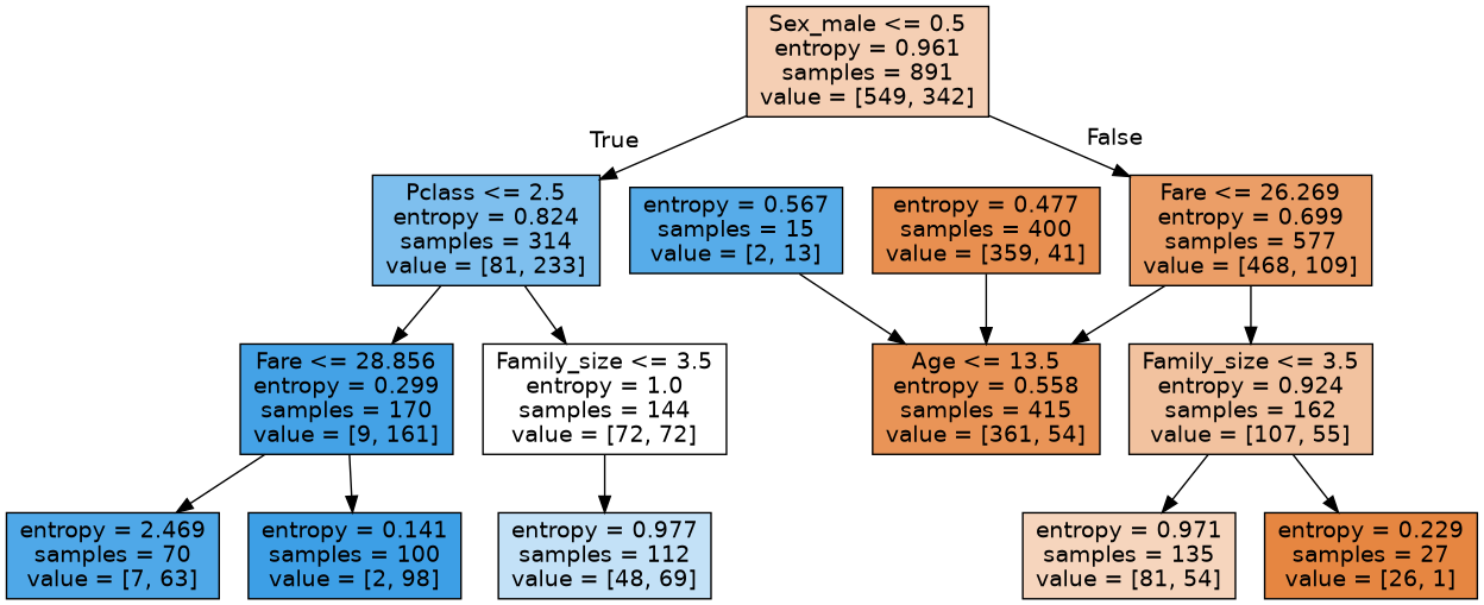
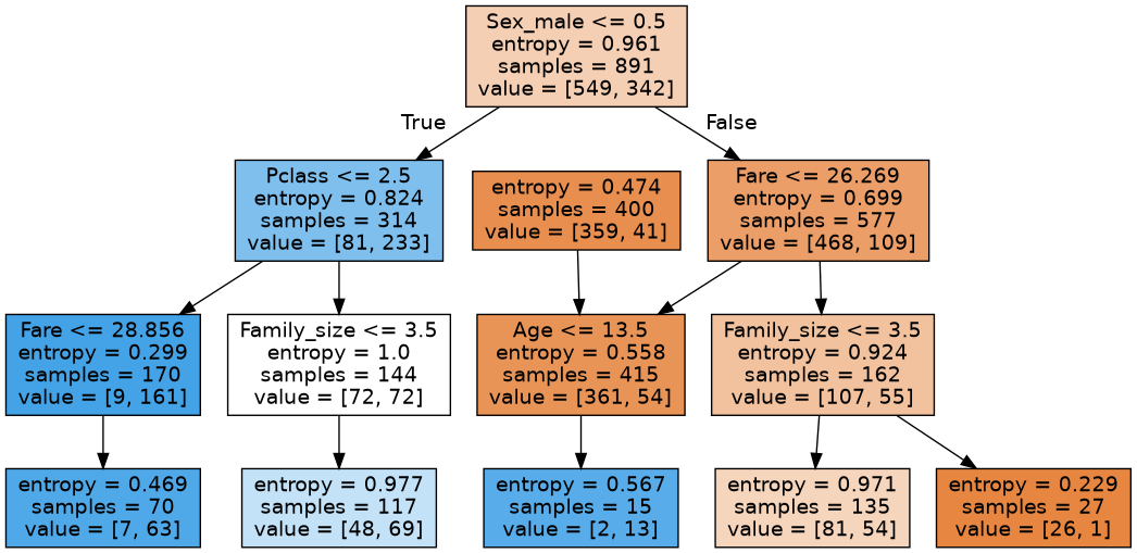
  digraph {
    node [color=black fontname=helvetica shape=box style=filled]
    edge [fontname=helvetica]
    n1 [fillcolor="#f5cfb4" label="Sex_male <= 0.5\nentropy = 0.961\nsamples = 891\nvalue = [549, 342]"]
    n2 [fillcolor="#7ebfee" label="Pclass <= 2.5\nentropy = 0.824\nsamples = 314\nvalue = [81, 233]"]
    n3 [fillcolor="#eb9e67" label="Fare <= 26.269\nentropy = 0.699\nsamples = 577\nvalue = [468, 109]"]
    n4 [fillcolor="#44a2e6" label="Fare <= 28.856\nentropy = 0.299\nsamples = 170\nvalue = [9, 161]"]
    n5 [fillcolor="#ffffff" label="Family_size <= 3.5\nentropy = 1.0\nsamples = 144\nvalue = [72, 72]"]
    n6 [fillcolor="#e99457" label="Age <= 13.5\nentropy = 0.558\nsamples = 415\nvalue = [361, 54]"]
    n7 [fillcolor="#f2c29f" label="Family_size <= 3.5\nentropy = 0.924\nsamples = 162\nvalue = [107, 55]"]
-   n8 [fillcolor="#4fa8e8" label="entropy = 2.469\nsamples = 70\nvalue = [7, 63]"]
-   n9 [fillcolor="#3d9fe6" label="entropy = 0.141\nsamples = 100\nvalue = [2, 98]"]
-   n10 [fillcolor="#c3e1f7" label="entropy = 0.977\nsamples = 112\nvalue = [48, 69]"]
+   n8 [fillcolor="#4fa8e8" label="entropy = 0.469\nsamples = 70\nvalue = [7, 63]"]
+   n10 [fillcolor="#c3e1f7" label="entropy = 0.977\nsamples = 117\nvalue = [48, 69]"]
    n11 [fillcolor="#57ace9" label="entropy = 0.567\nsamples = 15\nvalue = [2, 13]"]
    n12 [fillcolor="#f6d5bd" label="entropy = 0.971\nsamples = 135\nvalue = [81, 54]"]
    n13 [fillcolor="#e68641" label="entropy = 0.229\nsamples = 27\nvalue = [26, 1]"]
-   n14 [fillcolor="#e88f50" label="entropy = 0.477\nsamples = 400\nvalue = [359, 41]"]
+   n14 [fillcolor="#e88f50" label="entropy = 0.474\nsamples = 400\nvalue = [359, 41]"]
    n1 -> n2 [headlabel=True labelangle=45 labeldistance=2.5]
    n1 -> n3 [headlabel=False labelangle=-45 labeldistance=2.5]
    n2 -> n4
    n2 -> n5
    n3 -> n6
    n3 -> n7
    n4 -> n8
-   n4 -> n9
    n5 -> n10
-   n11 -> n6
+   n6 -> n11
    n7 -> n12
    n7 -> n13
    n14 -> n6
  }
